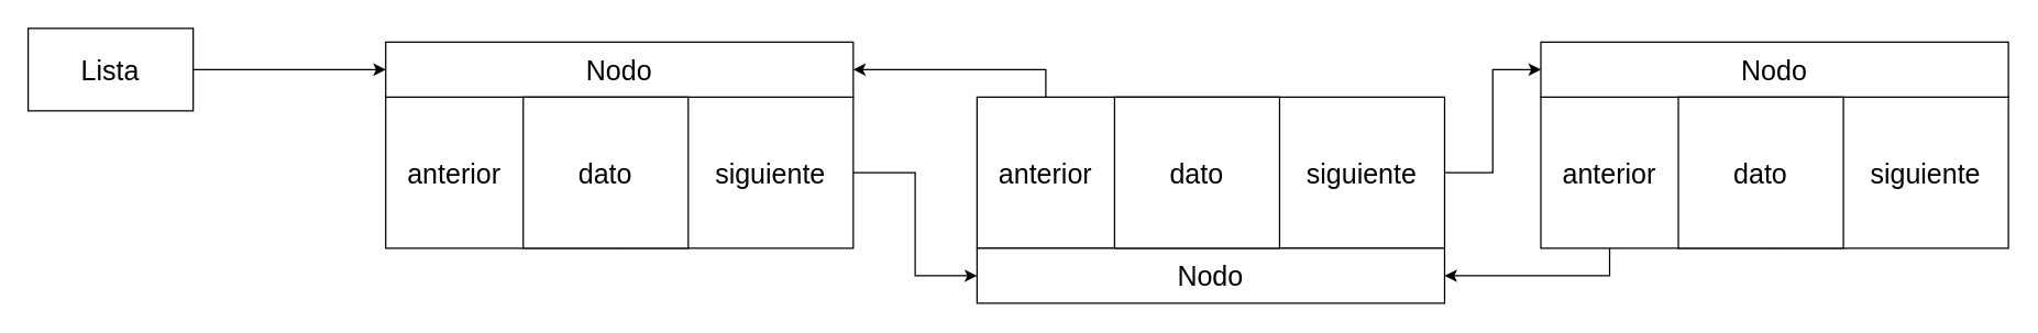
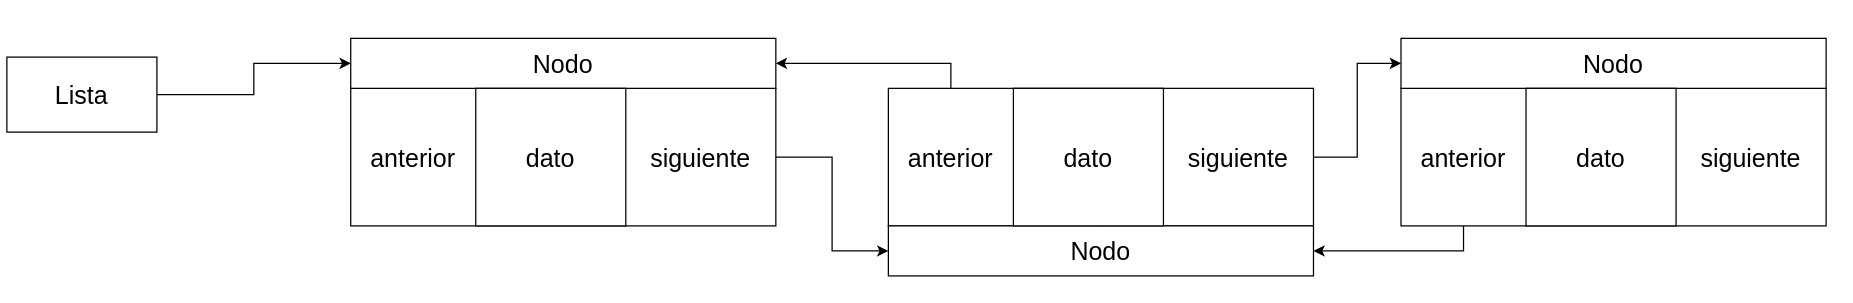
  <mxCell id="0" />
  <mxCell id="1" parent="0" />
  <mxCell id="2" style="edgeStyle=orthogonalEdgeStyle;rounded=0;orthogonalLoop=1;jettySize=auto;html=1;entryX=0;entryY=0.5;entryDx=0;entryDy=0;" parent="1" source="3" target="16" edge="1"><mxGeometry relative="1" as="geometry"><mxPoint x="160" y="15" as="sourcePoint" /><mxPoint x="280" y="115" as="targetPoint" /><Array as="points" /></mxGeometry></mxCell>
- <mxCell id="3" value="&lt;span style=&quot;font-size: 20px;&quot;&gt;Lista&lt;/span&gt;" style="rounded=0;whiteSpace=wrap;html=1;" vertex="1" parent="1"><mxGeometry x="20" y="20" width="120" height="60" as="geometry" /></mxCell>
+ <mxCell id="3" value="&lt;span style=&quot;font-size: 20px;&quot;&gt;Lista&lt;/span&gt;" style="rounded=0;whiteSpace=wrap;html=1;" vertex="1" parent="1"><mxGeometry x="5" y="45" width="120" height="60" as="geometry" /></mxCell>
  <mxCell id="4" style="edgeStyle=orthogonalEdgeStyle;rounded=0;orthogonalLoop=1;jettySize=auto;html=1;entryX=1;entryY=0.5;entryDx=0;entryDy=0;" edge="1" parent="1" source="6" target="16"><mxGeometry relative="1" as="geometry"><Array as="points"><mxPoint x="760" y="50" /></Array></mxGeometry></mxCell>
  <mxCell id="5" style="edgeStyle=orthogonalEdgeStyle;rounded=0;orthogonalLoop=1;jettySize=auto;html=1;" edge="1" parent="1" source="6" target="23"><mxGeometry relative="1" as="geometry" /></mxCell>
  <mxCell id="6" value="" style="rounded=0;whiteSpace=wrap;html=1;" vertex="1" parent="1"><mxGeometry x="710" y="70" width="340" height="110" as="geometry" /></mxCell>
  <mxCell id="7" value="" style="endArrow=none;html=1;rounded=0;entryX=0.5;entryY=0;entryDx=0;entryDy=0;exitX=0.5;exitY=1;exitDx=0;exitDy=0;" edge="1" parent="1" source="6" target="6"><mxGeometry width="50" height="50" relative="1" as="geometry"><mxPoint x="910" y="150" as="sourcePoint" /><mxPoint x="960" y="100" as="targetPoint" /></mxGeometry></mxCell>
  <mxCell id="8" value="&lt;font style=&quot;font-size: 20px;&quot;&gt;siguiente&lt;/font&gt;" style="text;html=1;align=center;verticalAlign=middle;whiteSpace=wrap;rounded=0;" vertex="1" parent="1"><mxGeometry x="950" y="110" width="80" height="30" as="geometry" /></mxCell>
  <mxCell id="9" value="&lt;span style=&quot;font-size: 20px;&quot;&gt;Nodo&lt;/span&gt;" style="rounded=0;whiteSpace=wrap;html=1;" vertex="1" parent="1"><mxGeometry x="710" y="180" width="340" height="40" as="geometry" /></mxCell>
  <mxCell id="10" value="&lt;span style=&quot;font-size: 20px;&quot;&gt;dato&lt;/span&gt;" style="rounded=0;whiteSpace=wrap;html=1;" vertex="1" parent="1"><mxGeometry x="810" y="70" width="120" height="110" as="geometry" /></mxCell>
  <mxCell id="11" value="&lt;span style=&quot;font-size: 20px;&quot;&gt;anterior&lt;/span&gt;" style="text;html=1;align=center;verticalAlign=middle;whiteSpace=wrap;rounded=0;" vertex="1" parent="1"><mxGeometry x="720" y="110" width="80" height="30" as="geometry" /></mxCell>
  <mxCell id="12" style="edgeStyle=orthogonalEdgeStyle;rounded=0;orthogonalLoop=1;jettySize=auto;html=1;entryX=0;entryY=0.5;entryDx=0;entryDy=0;" edge="1" parent="1" source="13" target="9"><mxGeometry relative="1" as="geometry" /></mxCell>
  <mxCell id="13" value="" style="rounded=0;whiteSpace=wrap;html=1;" vertex="1" parent="1"><mxGeometry x="280" y="70" width="340" height="110" as="geometry" /></mxCell>
  <mxCell id="14" value="" style="endArrow=none;html=1;rounded=0;entryX=0.5;entryY=0;entryDx=0;entryDy=0;exitX=0.5;exitY=1;exitDx=0;exitDy=0;" edge="1" parent="1" source="13" target="13"><mxGeometry width="50" height="50" relative="1" as="geometry"><mxPoint x="480" y="150" as="sourcePoint" /><mxPoint x="530" y="100" as="targetPoint" /></mxGeometry></mxCell>
  <mxCell id="15" value="&lt;font style=&quot;font-size: 20px;&quot;&gt;siguiente&lt;/font&gt;" style="text;html=1;align=center;verticalAlign=middle;whiteSpace=wrap;rounded=0;" vertex="1" parent="1"><mxGeometry x="520" y="110" width="80" height="30" as="geometry" /></mxCell>
  <mxCell id="16" value="&lt;span style=&quot;font-size: 20px;&quot;&gt;Nodo&lt;/span&gt;" style="rounded=0;whiteSpace=wrap;html=1;" vertex="1" parent="1"><mxGeometry x="280" y="30" width="340" height="40" as="geometry" /></mxCell>
  <mxCell id="17" value="&lt;span style=&quot;font-size: 20px;&quot;&gt;dato&lt;/span&gt;" style="rounded=0;whiteSpace=wrap;html=1;" vertex="1" parent="1"><mxGeometry x="380" y="70" width="120" height="110" as="geometry" /></mxCell>
  <mxCell id="18" value="&lt;span style=&quot;font-size: 20px;&quot;&gt;anterior&lt;/span&gt;" style="text;html=1;align=center;verticalAlign=middle;whiteSpace=wrap;rounded=0;" vertex="1" parent="1"><mxGeometry x="290" y="110" width="80" height="30" as="geometry" /></mxCell>
  <mxCell id="19" style="edgeStyle=orthogonalEdgeStyle;rounded=0;orthogonalLoop=1;jettySize=auto;html=1;entryX=1;entryY=0.5;entryDx=0;entryDy=0;" edge="1" parent="1" source="20" target="9"><mxGeometry relative="1" as="geometry"><Array as="points"><mxPoint x="1170" y="200" /></Array></mxGeometry></mxCell>
  <mxCell id="20" value="" style="rounded=0;whiteSpace=wrap;html=1;" vertex="1" parent="1"><mxGeometry x="1120" y="70" width="340" height="110" as="geometry" /></mxCell>
  <mxCell id="21" value="" style="endArrow=none;html=1;rounded=0;entryX=0.5;entryY=0;entryDx=0;entryDy=0;exitX=0.5;exitY=1;exitDx=0;exitDy=0;" edge="1" parent="1" source="20" target="20"><mxGeometry width="50" height="50" relative="1" as="geometry"><mxPoint x="1320" y="150" as="sourcePoint" /><mxPoint x="1370" y="100" as="targetPoint" /></mxGeometry></mxCell>
  <mxCell id="22" value="&lt;font style=&quot;font-size: 20px;&quot;&gt;siguiente&lt;/font&gt;" style="text;html=1;align=center;verticalAlign=middle;whiteSpace=wrap;rounded=0;" vertex="1" parent="1"><mxGeometry x="1360" y="110" width="80" height="30" as="geometry" /></mxCell>
  <mxCell id="23" value="&lt;span style=&quot;font-size: 20px;&quot;&gt;Nodo&lt;/span&gt;" style="rounded=0;whiteSpace=wrap;html=1;" vertex="1" parent="1"><mxGeometry x="1120" y="30" width="340" height="40" as="geometry" /></mxCell>
  <mxCell id="24" value="&lt;span style=&quot;font-size: 20px;&quot;&gt;dato&lt;/span&gt;" style="rounded=0;whiteSpace=wrap;html=1;" vertex="1" parent="1"><mxGeometry x="1220" y="70" width="120" height="110" as="geometry" /></mxCell>
  <mxCell id="25" value="&lt;span style=&quot;font-size: 20px;&quot;&gt;anterior&lt;/span&gt;" style="text;html=1;align=center;verticalAlign=middle;whiteSpace=wrap;rounded=0;" vertex="1" parent="1"><mxGeometry x="1130" y="110" width="80" height="30" as="geometry" /></mxCell>
